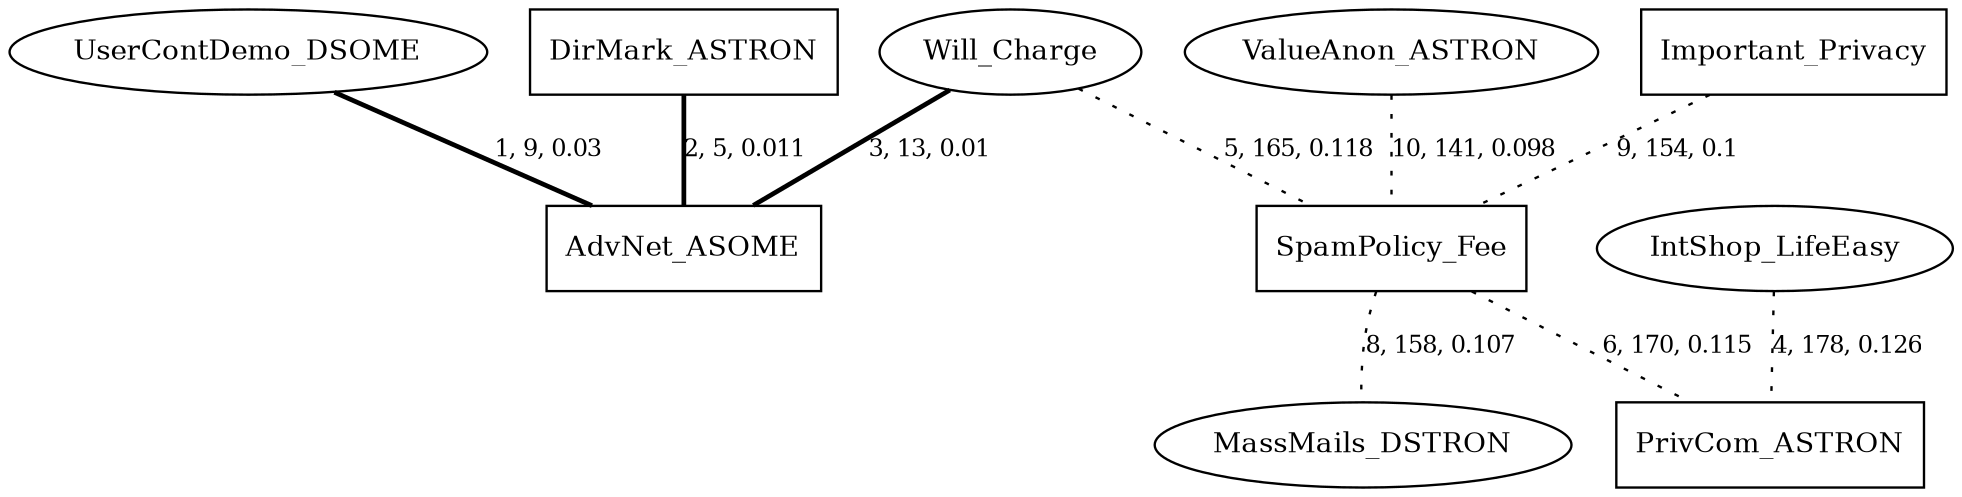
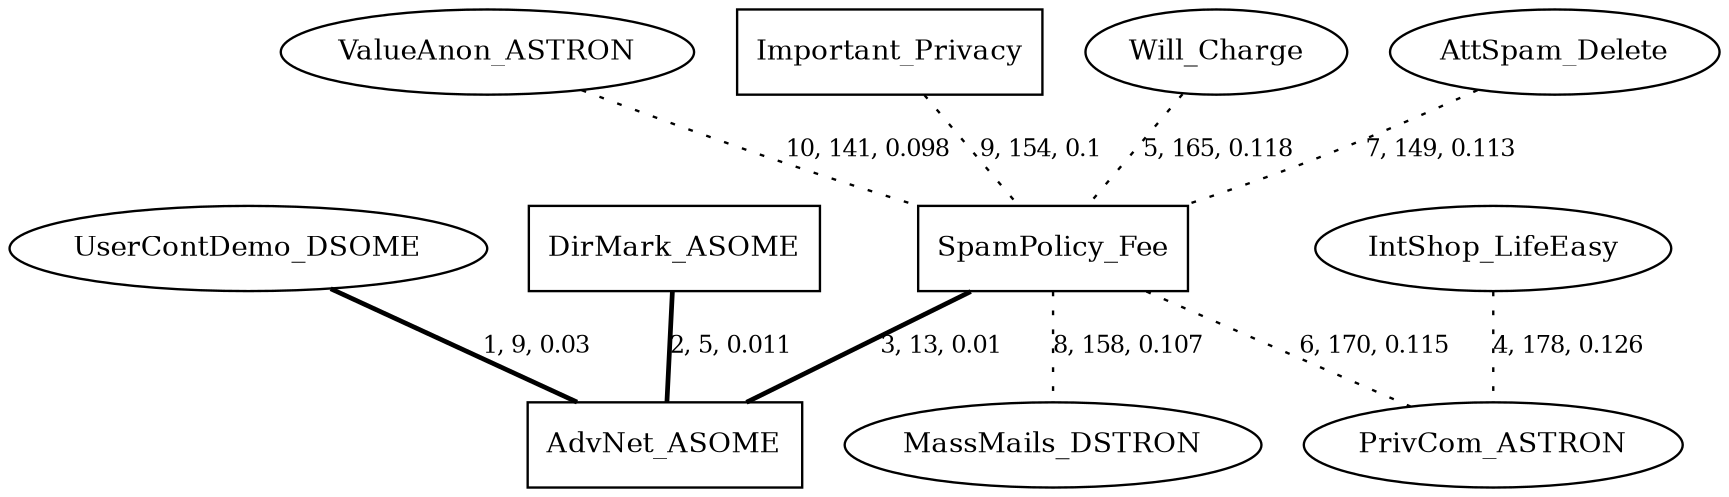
  graph {
    node [fontsize=12]
    edge [fontsize=10 style=dotted]
    n1 [label=UserContDemo_DSOME shape=ellipse]
    n2 [label=AdvNet_ASOME shape=box]
    n3 [label=MassMails_DSTRON]
    n4 [label=SpamPolicy_Fee shape=box]
-   n5 [label=PrivCom_ASTRON shape=box]
+   n5 [label=PrivCom_ASTRON]
    n6 [label=ValueAnon_ASTRON]
    n7 [label=IntShop_LifeEasy]
-   n8 [label=DirMark_ASTRON shape=box]
+   n8 [label=DirMark_ASOME shape=box]
    n9 [label=Important_Privacy shape=box]
    n10 [label=Will_Charge]
+   n11 [label=AttSpam_Delete]
    n1 -- n2 [label="1, 9, 0.03" style=bold]
-   n10 -- n2 [label="3, 13, 0.01" style=bold]
+   n4 -- n2 [label="3, 13, 0.01" style=bold]
    n4 -- n3 [label="8, 158, 0.107"]
    n4 -- n5 [label="6, 170, 0.115"]
    n6 -- n4 [label="10, 141, 0.098"]
    n7 -- n5 [label="4, 178, 0.126"]
    n8 -- n2 [label="2, 5, 0.011" style=bold]
    n9 -- n4 [label="9, 154, 0.1"]
    n10 -- n4 [label="5, 165, 0.118"]
+   n11 -- n4 [label="7, 149, 0.113"]
  }
